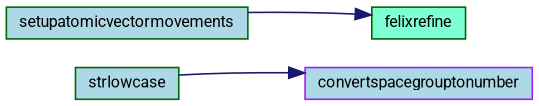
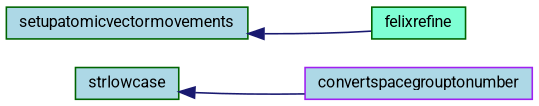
  digraph {
    fontname=Roboto
    rankdir=LR
    node [color=darkgreen fillcolor=lightblue fontname=Roboto fontsize=10 shape=record style=filled]
    edge [color=midnightblue dir=back fontname=Roboto fontsize=10 labelfontname=Helvetica labelfontsize=10 style=solid]
    n1 [fontcolor=black height=0.2 label=strlowcase width=0.4]
    n2 [color=purple height=0.2 label=convertspacegrouptonumber width=0.4]
    n3 [height=0.2 label=setupatomicvectormovements width=0.4]
    n4 [fillcolor=aquamarine height=0.2 label=felixrefine width=0.4]
-   n2 -> n1
-   n4 -> n3
+   n1 -> n2
+   n3 -> n4
  }
